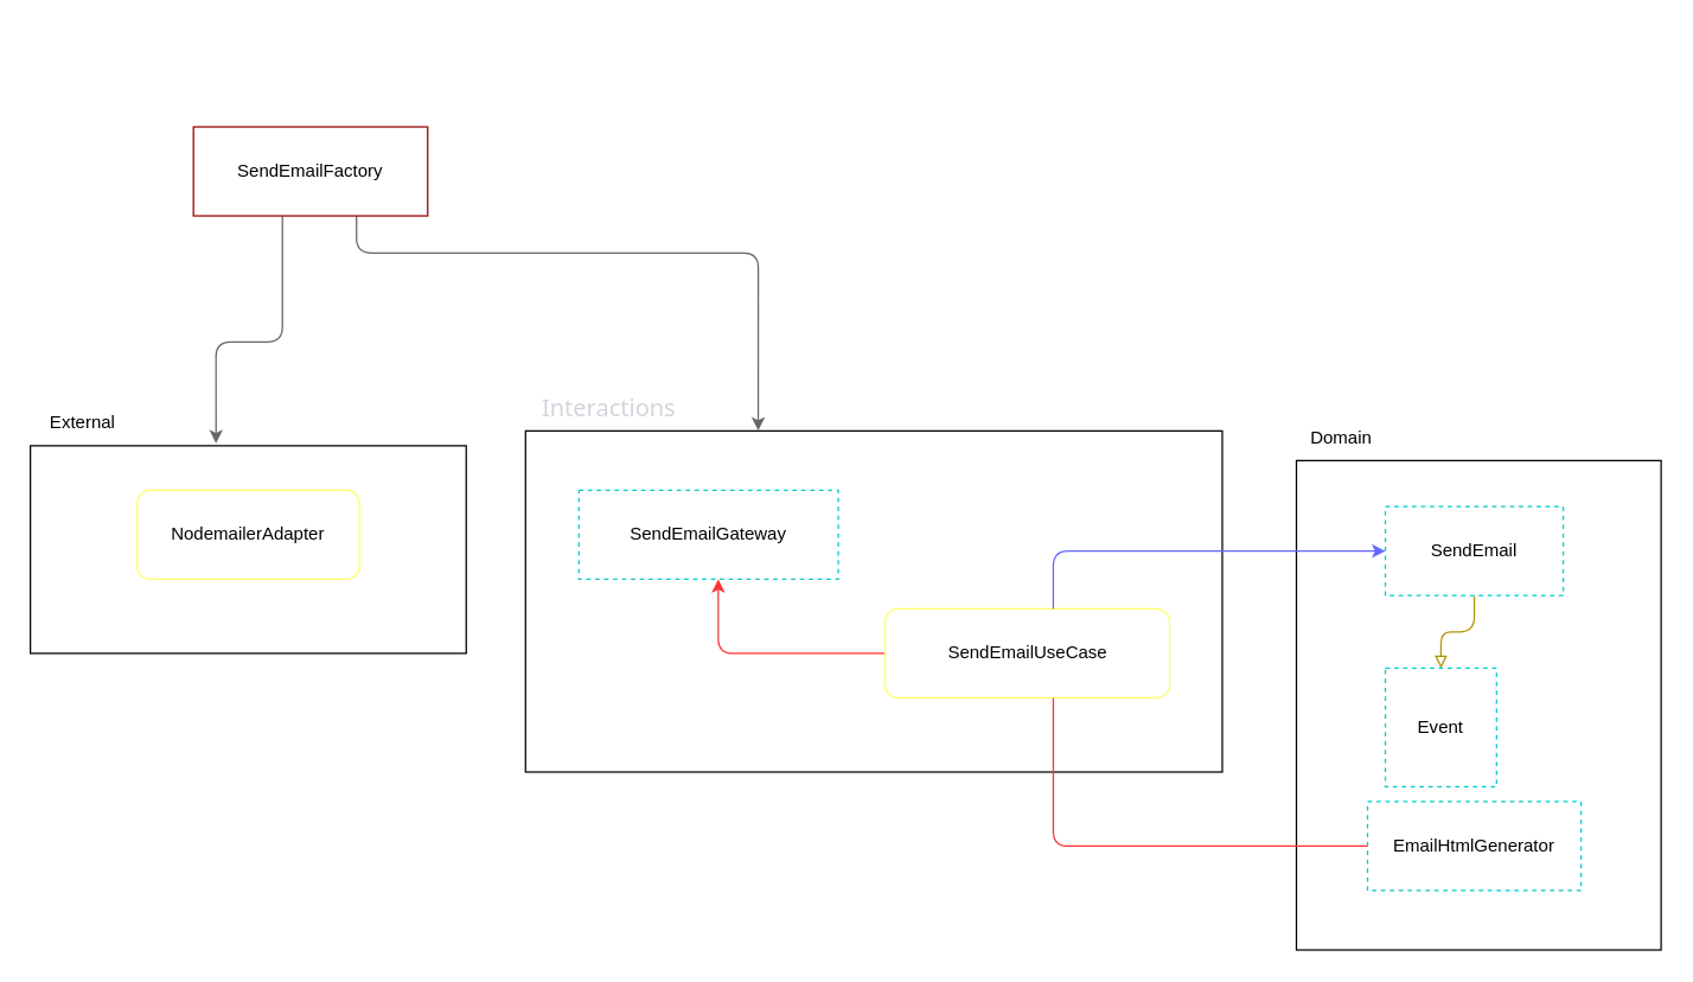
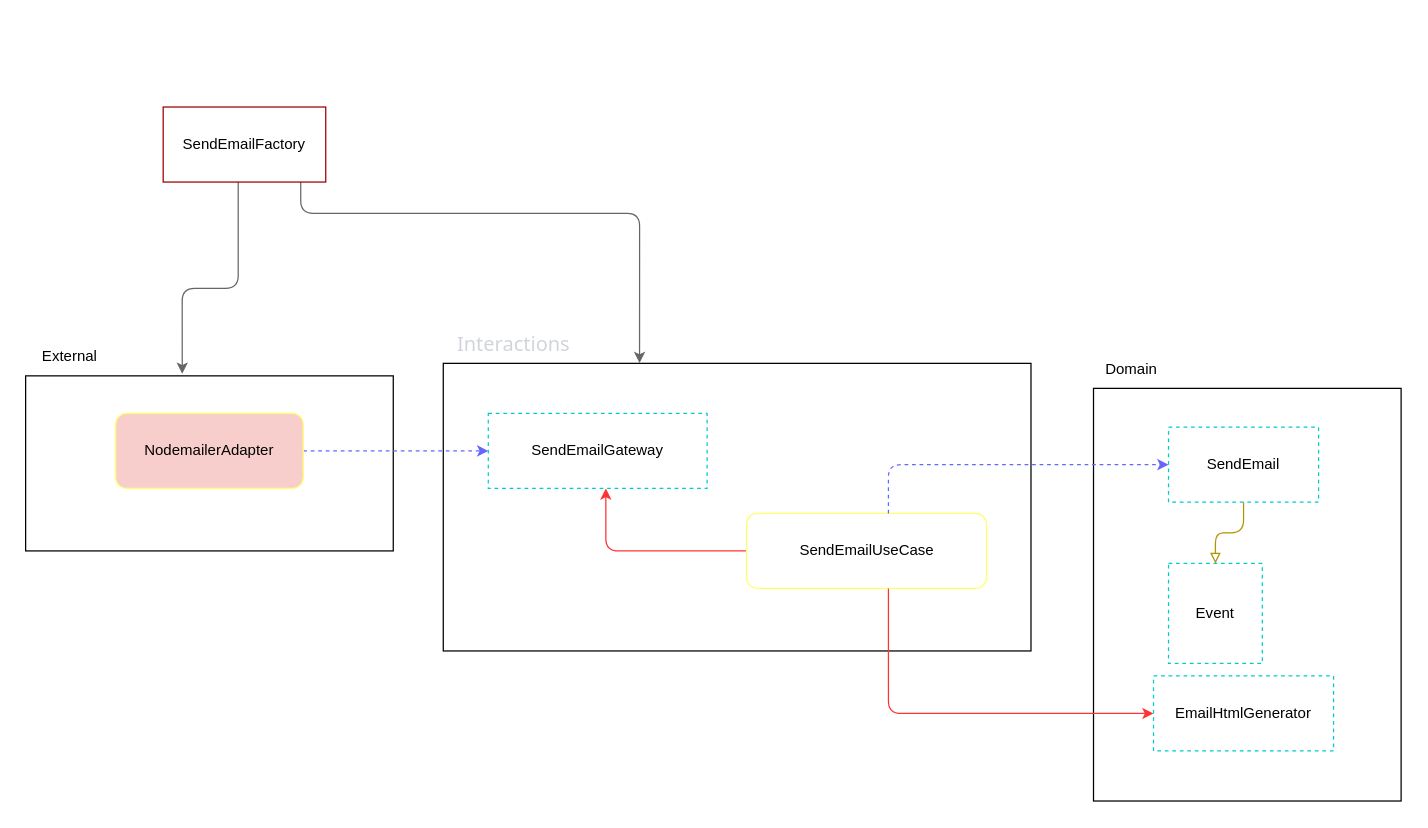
  <mxCell id="0" />
  <mxCell id="1" parent="0" />
  <mxCell id="2" value="" style="rounded=0;whiteSpace=wrap;html=1;" parent="1" vertex="1"><mxGeometry x="354" y="290" width="470" height="230" as="geometry" /></mxCell>
  <mxCell id="3" style="edgeStyle=orthogonalEdgeStyle;html=1;strokeColor=#ff3333;" parent="1" source="4" target="6" edge="1"><mxGeometry relative="1" as="geometry"><Array as="points"><mxPoint x="484" y="440" /></Array></mxGeometry></mxCell>
  <mxCell id="4" value="SendEmailUseCase" style="rounded=1;whiteSpace=wrap;html=1;strokeColor=#FFFF66;" parent="1" vertex="1"><mxGeometry x="596.5" y="410" width="192" height="60" as="geometry" /></mxCell>
  <mxCell id="5" value="&lt;div style=&quot;text-align: start;&quot;&gt;&lt;span style=&quot;background-color: initial; font-size: 16px;&quot;&gt;&lt;font face=&quot;Söhne, ui-sans-serif, system-ui, -apple-system, Segoe UI, Roboto, Ubuntu, Cantarell, Noto Sans, sans-serif, Helvetica Neue, Arial, Apple Color Emoji, Segoe UI Emoji, Segoe UI Symbol, Noto Color Emoji&quot; color=&quot;#d1d5db&quot;&gt;Interactions&lt;/font&gt;&lt;/span&gt;&lt;/div&gt;" style="text;html=1;strokeColor=none;fillColor=none;align=center;verticalAlign=middle;whiteSpace=wrap;rounded=0;" parent="1" vertex="1"><mxGeometry x="354" y="260" width="112.5" height="30" as="geometry" /></mxCell>
  <mxCell id="6" value="SendEmailGateway" style="rounded=0;whiteSpace=wrap;html=1;strokeColor=#00CCCC;dashed=1;" parent="1" vertex="1"><mxGeometry x="390" y="330" width="175" height="60" as="geometry" /></mxCell>
  <mxCell id="7" value="" style="rounded=0;whiteSpace=wrap;html=1;" parent="1" vertex="1"><mxGeometry x="874" y="310" width="246" height="330" as="geometry" /></mxCell>
  <mxCell id="8" value="Domain" style="text;html=1;align=center;verticalAlign=middle;resizable=0;points=[];autosize=1;strokeColor=none;fillColor=none;" parent="1" vertex="1"><mxGeometry x="874" y="280" width="60" height="30" as="geometry" /></mxCell>
  <mxCell id="9" style="edgeStyle=orthogonalEdgeStyle;html=1;endArrow=block;strokeColor=#B09500;fillColor=#e3c800;endFill=0;" parent="1" source="10" target="21" edge="1"><mxGeometry relative="1" as="geometry"><Array as="points" /></mxGeometry></mxCell>
  <mxCell id="10" value="SendEmail" style="rounded=0;whiteSpace=wrap;html=1;strokeColor=#00CCCC;dashed=1;" parent="1" vertex="1"><mxGeometry x="934" y="341" width="120" height="60" as="geometry" /></mxCell>
- <mxCell id="11" style="edgeStyle=orthogonalEdgeStyle;html=1;entryX=0;entryY=0.5;entryDx=0;entryDy=0;strokeColor=#6666FF;fillColor=#a20025;dashed=0;" parent="1" source="4" target="10" edge="1"><mxGeometry relative="1" as="geometry"><Array as="points"><mxPoint x="710" y="371" /></Array></mxGeometry></mxCell>
+ <mxCell id="11" style="edgeStyle=orthogonalEdgeStyle;html=1;entryX=0;entryY=0.5;entryDx=0;entryDy=0;strokeColor=#6666FF;fillColor=#a20025;dashed=1;" parent="1" source="4" target="10" edge="1"><mxGeometry relative="1" as="geometry"><Array as="points"><mxPoint x="710" y="371" /></Array></mxGeometry></mxCell>
  <mxCell id="12" value="" style="rounded=0;whiteSpace=wrap;html=1;" parent="1" vertex="1"><mxGeometry x="20" y="300" width="294" height="140" as="geometry" /></mxCell>
  <mxCell id="13" value="External" style="text;html=1;align=center;verticalAlign=middle;resizable=0;points=[];autosize=1;strokeColor=none;fillColor=none;" parent="1" vertex="1"><mxGeometry x="20" y="270" width="70" height="30" as="geometry" /></mxCell>
- <mxCell id="15" value="NodemailerAdapter" style="rounded=1;whiteSpace=wrap;html=1;strokeColor=#FFFF66;" parent="1" vertex="1"><mxGeometry x="92" y="330" width="150" height="60" as="geometry" /></mxCell>
+ <mxCell id="14" style="edgeStyle=orthogonalEdgeStyle;html=1;strokeColor=#6666FF;fillColor=#a20025;dashed=1;" parent="1" source="15" target="6" edge="1"><mxGeometry relative="1" as="geometry"><Array as="points"><mxPoint x="320" y="360" /><mxPoint x="320" y="360" /></Array></mxGeometry></mxCell>
+ <mxCell id="15" value="NodemailerAdapter" style="rounded=1;whiteSpace=wrap;html=1;strokeColor=#FFFF66;fillColor=#f8cecc;" parent="1" vertex="1"><mxGeometry x="92" y="330" width="150" height="60" as="geometry" /></mxCell>
  <mxCell id="16" value="" style="rounded=0;whiteSpace=wrap;html=1;strokeColor=#FFFFFF;fontColor=#000000;" parent="1" vertex="1"><mxGeometry x="50" y="50" width="340" height="150" as="geometry" /></mxCell>
  <mxCell id="17" value="&lt;font color=&quot;#ffffff&quot;&gt;Main&lt;/font&gt;" style="text;html=1;align=center;verticalAlign=middle;resizable=0;points=[];autosize=1;strokeColor=none;fillColor=none;fontColor=#000000;" parent="1" vertex="1"><mxGeometry x="50" y="20" width="50" height="30" as="geometry" /></mxCell>
  <mxCell id="18" style="edgeStyle=orthogonalEdgeStyle;html=1;entryX=0.426;entryY=-0.012;entryDx=0;entryDy=0;entryPerimeter=0;strokeColor=#666666;" parent="1" source="20" target="12" edge="1"><mxGeometry relative="1" as="geometry"><Array as="points"><mxPoint x="190" y="230" /><mxPoint x="145" y="230" /></Array></mxGeometry></mxCell>
  <mxCell id="19" style="edgeStyle=orthogonalEdgeStyle;html=1;entryX=0.334;entryY=-0.001;entryDx=0;entryDy=0;entryPerimeter=0;strokeColor=#666666;" parent="1" source="20" target="2" edge="1"><mxGeometry relative="1" as="geometry"><Array as="points"><mxPoint x="240" y="170" /><mxPoint x="511" y="170" /></Array></mxGeometry></mxCell>
- <mxCell id="20" value="SendEmailFactory" style="rounded=0;whiteSpace=wrap;html=1;strokeColor=#990000;gradientColor=none;" parent="1" vertex="1"><mxGeometry x="130" y="85" width="158" height="60" as="geometry" /></mxCell>
+ <mxCell id="20" value="SendEmailFactory" style="rounded=0;whiteSpace=wrap;html=1;strokeColor=#990000;gradientColor=none;" parent="1" vertex="1"><mxGeometry x="130" y="85" width="130" height="60" as="geometry" /></mxCell>
  <mxCell id="21" value="Event" style="rounded=0;whiteSpace=wrap;html=1;strokeColor=#00CCCC;dashed=1;" parent="1" vertex="1"><mxGeometry x="934" y="450" width="75" height="80" as="geometry" /></mxCell>
  <mxCell id="22" value="EmailHtmlGenerator" style="rounded=0;whiteSpace=wrap;html=1;strokeColor=#00CCCC;dashed=1;" parent="1" vertex="1"><mxGeometry x="922" y="540" width="144" height="60" as="geometry" /></mxCell>
- <mxCell id="23" style="edgeStyle=orthogonalEdgeStyle;html=1;strokeColor=#ff3333;endArrow=none;" parent="1" source="4" target="22" edge="1"><mxGeometry relative="1" as="geometry"><Array as="points"><mxPoint x="710" y="570" /></Array></mxGeometry></mxCell>
+ <mxCell id="23" style="edgeStyle=orthogonalEdgeStyle;html=1;strokeColor=#ff3333;" parent="1" source="4" target="22" edge="1"><mxGeometry relative="1" as="geometry"><Array as="points"><mxPoint x="710" y="570" /></Array></mxGeometry></mxCell>
